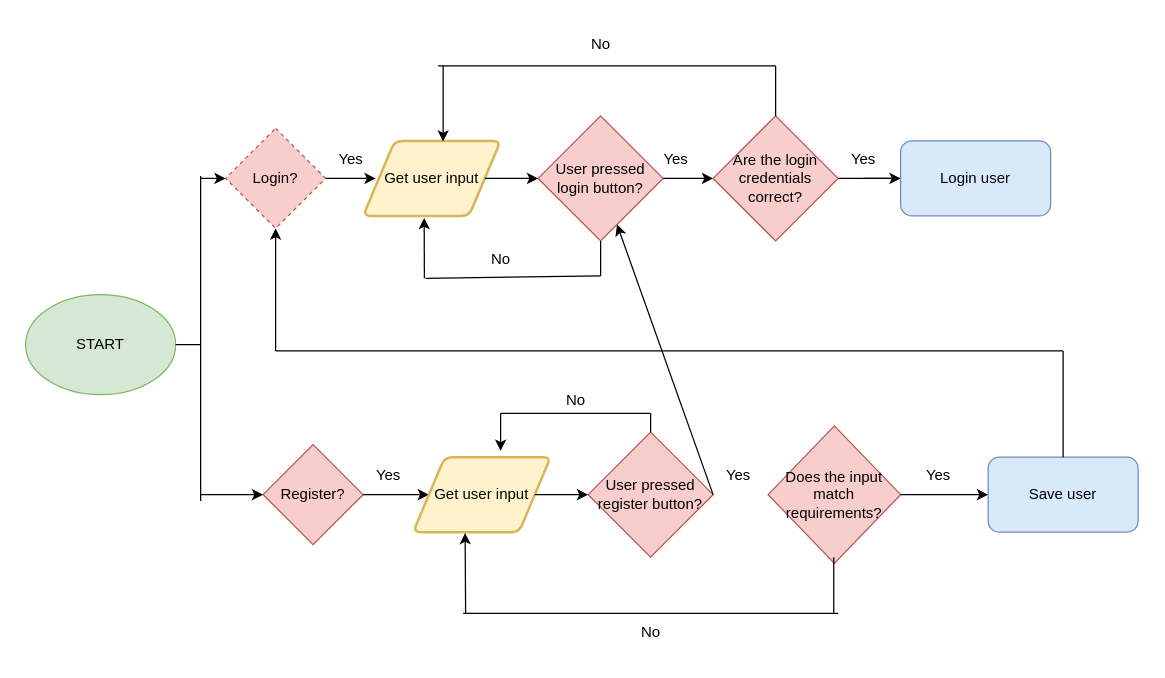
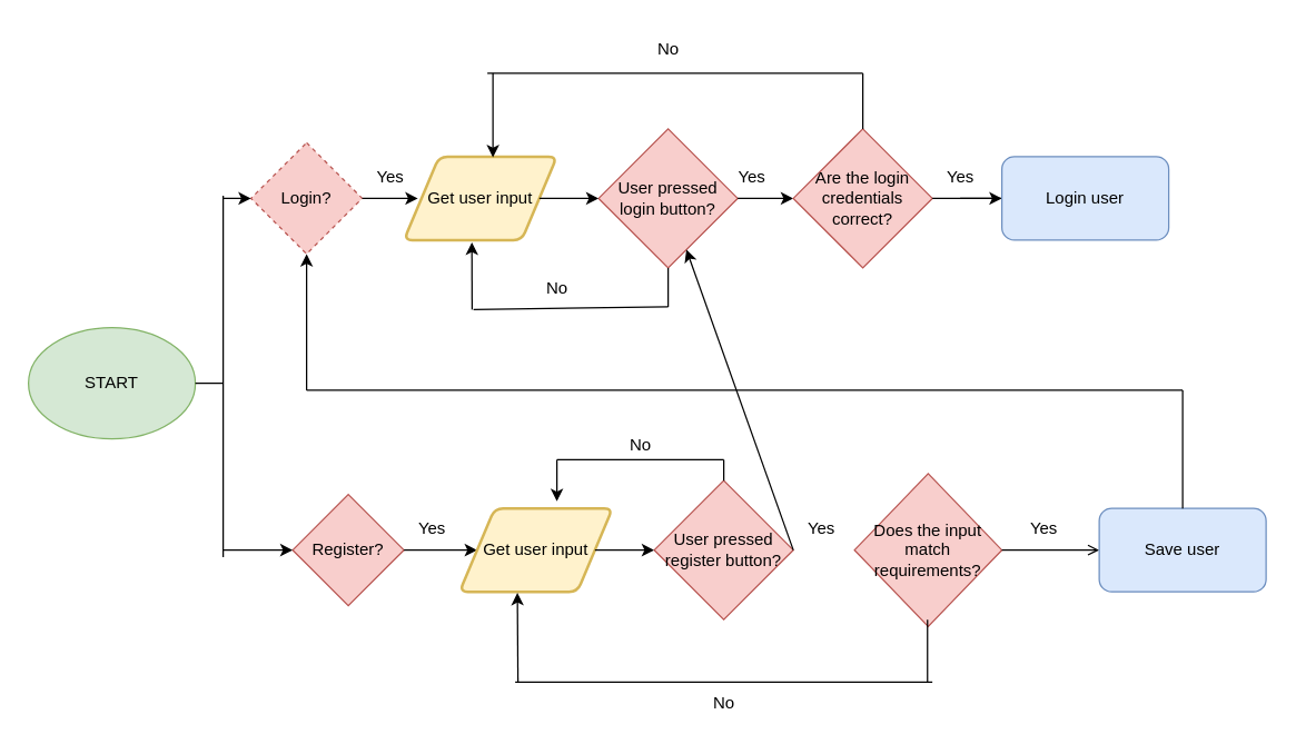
  <mxCell id="0" />
  <mxCell id="1" parent="0" />
  <mxCell id="2" value="START" style="ellipse;whiteSpace=wrap;html=1;fillColor=#d5e8d4;strokeColor=#82b366;" parent="1" vertex="1"><mxGeometry y="235" width="120" height="80" as="geometry" x="20" /></mxCell>
  <mxCell id="3" value="Login?" style="rhombus;whiteSpace=wrap;html=1;fillColor=#f8cecc;strokeColor=#b85450;dashed=1;" parent="1" vertex="1"><mxGeometry x="180" y="102" width="80" height="80" as="geometry" /></mxCell>
  <mxCell id="4" value="" style="endArrow=none;html=1;rounded=0;" parent="1" edge="1"><mxGeometry width="50" height="50" relative="1" as="geometry"><mxPoint x="160" y="280" as="sourcePoint" /><mxPoint x="160" y="140" as="targetPoint" /></mxGeometry></mxCell>
  <mxCell id="5" value="" style="endArrow=none;html=1;rounded=0;" parent="1" edge="1"><mxGeometry width="50" height="50" relative="1" as="geometry"><mxPoint x="160" y="400" as="sourcePoint" /><mxPoint x="160" y="280" as="targetPoint" /></mxGeometry></mxCell>
  <mxCell id="6" value="" style="endArrow=classic;html=1;rounded=0;entryX=0;entryY=0.5;entryDx=0;entryDy=0;" parent="1" target="3" edge="1"><mxGeometry width="50" height="50" relative="1" as="geometry"><mxPoint x="160" y="142" as="sourcePoint" /><mxPoint x="460" y="332" as="targetPoint" /></mxGeometry></mxCell>
  <mxCell id="7" value="" style="endArrow=classic;html=1;rounded=0;exitX=1;exitY=0.5;exitDx=0;exitDy=0;" parent="1" source="3" edge="1"><mxGeometry width="50" height="50" relative="1" as="geometry"><mxPoint x="410" y="382" as="sourcePoint" /><mxPoint x="300" y="142" as="targetPoint" /></mxGeometry></mxCell>
  <mxCell id="8" value="Yes" style="text;html=1;align=center;verticalAlign=middle;resizable=0;points=[];autosize=1;strokeColor=none;fillColor=none;" parent="1" vertex="1"><mxGeometry x="260" y="112" width="40" height="30" as="geometry" /></mxCell>
  <mxCell id="9" value="Get user input" style="shape=parallelogram;html=1;strokeWidth=2;perimeter=parallelogramPerimeter;whiteSpace=wrap;rounded=1;arcSize=12;size=0.23;fillColor=#fff2cc;strokeColor=#d6b656;" parent="1" vertex="1"><mxGeometry x="290" y="112" width="110" height="60" as="geometry" /></mxCell>
  <mxCell id="10" value="User pressed login button?" style="rhombus;whiteSpace=wrap;html=1;fillColor=#f8cecc;strokeColor=#b85450;" parent="1" vertex="1"><mxGeometry x="430" y="92" width="100" height="100" as="geometry" /></mxCell>
  <mxCell id="11" value="" style="endArrow=classic;html=1;rounded=0;exitX=1;exitY=0.5;exitDx=0;exitDy=0;entryX=0;entryY=0.5;entryDx=0;entryDy=0;" parent="1" source="9" target="10" edge="1"><mxGeometry width="50" height="50" relative="1" as="geometry"><mxPoint x="410" y="282" as="sourcePoint" /><mxPoint x="460" y="232" as="targetPoint" /></mxGeometry></mxCell>
  <mxCell id="12" value="" style="endArrow=none;html=1;rounded=0;entryX=0.5;entryY=1;entryDx=0;entryDy=0;" parent="1" target="10" edge="1"><mxGeometry width="50" height="50" relative="1" as="geometry"><mxPoint x="480" y="220" as="sourcePoint" /><mxPoint x="460" y="232" as="targetPoint" /></mxGeometry></mxCell>
  <mxCell id="13" value="" style="endArrow=classic;html=1;rounded=0;entryX=0.444;entryY=1.027;entryDx=0;entryDy=0;entryPerimeter=0;" parent="1" target="9" edge="1"><mxGeometry width="50" height="50" relative="1" as="geometry"><mxPoint x="339" y="222" as="sourcePoint" /><mxPoint x="460" y="232" as="targetPoint" /></mxGeometry></mxCell>
  <mxCell id="14" value="" style="endArrow=none;html=1;rounded=0;" parent="1" edge="1"><mxGeometry width="50" height="50" relative="1" as="geometry"><mxPoint x="340" y="222" as="sourcePoint" /><mxPoint x="480" y="220" as="targetPoint" /></mxGeometry></mxCell>
  <mxCell id="15" value="No" style="text;html=1;align=center;verticalAlign=middle;resizable=0;points=[];autosize=1;strokeColor=none;fillColor=none;" parent="1" vertex="1"><mxGeometry x="380" y="192" width="40" height="30" as="geometry" /></mxCell>
  <mxCell id="16" value="" style="endArrow=classic;html=1;rounded=0;exitX=1;exitY=0.5;exitDx=0;exitDy=0;entryX=0;entryY=0.5;entryDx=0;entryDy=0;" parent="1" source="10" edge="1"><mxGeometry width="50" height="50" relative="1" as="geometry"><mxPoint x="410" y="282" as="sourcePoint" /><mxPoint x="570" y="142" as="targetPoint" /></mxGeometry></mxCell>
  <mxCell id="17" value="Yes" style="text;html=1;align=center;verticalAlign=middle;resizable=0;points=[];autosize=1;strokeColor=none;fillColor=none;" parent="1" vertex="1"><mxGeometry x="520" y="112" width="40" height="30" as="geometry" /></mxCell>
  <mxCell id="18" value="" style="endArrow=classic;html=1;rounded=0;exitX=1;exitY=0.5;exitDx=0;exitDy=0;" parent="1" edge="1"><mxGeometry width="50" height="50" relative="1" as="geometry"><mxPoint x="690" y="142" as="sourcePoint" /><mxPoint x="730" y="142" as="targetPoint" /></mxGeometry></mxCell>
  <mxCell id="19" value="Are the login credentials correct?" style="rhombus;whiteSpace=wrap;html=1;fillColor=#f8cecc;strokeColor=#b85450;" parent="1" vertex="1"><mxGeometry x="570" y="92" width="100" height="100" as="geometry" /></mxCell>
  <mxCell id="20" value="" style="endArrow=none;html=1;rounded=0;entryX=0.5;entryY=0;entryDx=0;entryDy=0;" parent="1" target="19" edge="1"><mxGeometry width="50" height="50" relative="1" as="geometry"><mxPoint x="620" y="52" as="sourcePoint" /><mxPoint x="620" y="232" as="targetPoint" /></mxGeometry></mxCell>
  <mxCell id="21" value="" style="endArrow=classic;html=1;rounded=0;entryX=0.582;entryY=0.01;entryDx=0;entryDy=0;entryPerimeter=0;" parent="1" target="9" edge="1"><mxGeometry width="50" height="50" relative="1" as="geometry"><mxPoint x="354" y="52" as="sourcePoint" /><mxPoint x="620" y="232" as="targetPoint" /></mxGeometry></mxCell>
  <mxCell id="22" value="" style="endArrow=none;html=1;rounded=0;" parent="1" edge="1"><mxGeometry width="50" height="50" relative="1" as="geometry"><mxPoint x="350" y="52" as="sourcePoint" /><mxPoint x="620" y="52" as="targetPoint" /></mxGeometry></mxCell>
  <mxCell id="23" value="No" style="text;html=1;align=center;verticalAlign=middle;resizable=0;points=[];autosize=1;strokeColor=none;fillColor=none;" parent="1" vertex="1"><mxGeometry x="460" y="20" width="40" height="30" as="geometry" /></mxCell>
  <mxCell id="24" value="" style="endArrow=classic;html=1;rounded=0;exitX=1;exitY=0.5;exitDx=0;exitDy=0;" parent="1" source="19" edge="1"><mxGeometry width="50" height="50" relative="1" as="geometry"><mxPoint x="410" y="282" as="sourcePoint" /><mxPoint x="720" y="142" as="targetPoint" /></mxGeometry></mxCell>
  <mxCell id="25" value="Yes" style="text;html=1;align=center;verticalAlign=middle;resizable=0;points=[];autosize=1;strokeColor=none;fillColor=none;" parent="1" vertex="1"><mxGeometry x="670" y="112" width="40" height="30" as="geometry" /></mxCell>
  <mxCell id="26" value="Login user" style="rounded=1;whiteSpace=wrap;html=1;fillColor=#dae8fc;strokeColor=#6c8ebf;" parent="1" vertex="1"><mxGeometry x="720" y="112" width="120" height="60" as="geometry" /></mxCell>
  <mxCell id="27" value="Register?" style="rhombus;whiteSpace=wrap;html=1;fillColor=#f8cecc;strokeColor=#b85450;" parent="1" vertex="1"><mxGeometry x="210" y="355" width="80" height="80" as="geometry" /></mxCell>
  <mxCell id="28" value="" style="endArrow=classic;html=1;rounded=0;exitX=1;exitY=0.5;exitDx=0;exitDy=0;entryX=0;entryY=0.5;entryDx=0;entryDy=0;" parent="1" edge="1" target="30"><mxGeometry width="50" height="50" relative="1" as="geometry"><mxPoint x="290" y="395" as="sourcePoint" /><mxPoint x="320" y="395" as="targetPoint" /></mxGeometry></mxCell>
  <mxCell id="29" value="Yes" style="text;html=1;align=center;verticalAlign=middle;resizable=0;points=[];autosize=1;strokeColor=none;fillColor=none;" parent="1" vertex="1"><mxGeometry x="290" y="365" width="40" height="30" as="geometry" /></mxCell>
  <mxCell id="30" value="Get user input" style="shape=parallelogram;html=1;strokeWidth=2;perimeter=parallelogramPerimeter;whiteSpace=wrap;rounded=1;arcSize=12;size=0.23;fillColor=#fff2cc;strokeColor=#d6b656;" parent="1" vertex="1"><mxGeometry x="330" y="365" width="110" height="60" as="geometry" /></mxCell>
  <mxCell id="31" value="Does the input match requirements?" style="rhombus;whiteSpace=wrap;html=1;fillColor=#f8cecc;strokeColor=#b85450;" parent="1" vertex="1"><mxGeometry x="614" y="340" width="106" height="110" as="geometry" /></mxCell>
  <mxCell id="32" value="" style="endArrow=classic;html=1;rounded=0;exitX=1;exitY=0.5;exitDx=0;exitDy=0;" parent="1" source="30" edge="1"><mxGeometry width="50" height="50" relative="1" as="geometry"><mxPoint x="447.35" y="395" as="sourcePoint" /><mxPoint x="470" y="395" as="targetPoint" /></mxGeometry></mxCell>
  <mxCell id="33" value="" style="endArrow=classic;html=1;rounded=0;entryX=0.378;entryY=1.013;entryDx=0;entryDy=0;entryPerimeter=0;" parent="1" target="30" edge="1"><mxGeometry width="50" height="50" relative="1" as="geometry"><mxPoint x="372" y="490" as="sourcePoint" /><mxPoint x="405" y="425" as="targetPoint" /></mxGeometry></mxCell>
  <mxCell id="34" value="No" style="text;html=1;align=center;verticalAlign=middle;resizable=0;points=[];autosize=1;strokeColor=none;fillColor=none;" parent="1" vertex="1"><mxGeometry x="500" y="490" width="40" height="30" as="geometry" /></mxCell>
  <mxCell id="35" value="" style="endArrow=none;html=1;rounded=0;" parent="1" edge="1"><mxGeometry width="50" height="50" relative="1" as="geometry"><mxPoint x="666.5" y="445" as="sourcePoint" /><mxPoint x="666.5" y="490" as="targetPoint" /></mxGeometry></mxCell>
  <mxCell id="36" value="" style="endArrow=none;html=1;rounded=0;" parent="1" edge="1"><mxGeometry width="50" height="50" relative="1" as="geometry"><mxPoint x="670" y="490" as="sourcePoint" /><mxPoint x="370" y="490" as="targetPoint" /></mxGeometry></mxCell>
  <mxCell id="37" value="Yes" style="text;html=1;align=center;verticalAlign=middle;resizable=0;points=[];autosize=1;strokeColor=none;fillColor=none;" parent="1" vertex="1"><mxGeometry x="730" y="365" width="40" height="30" as="geometry" /></mxCell>
  <mxCell id="38" value="" style="endArrow=none;html=1;rounded=0;exitX=1;exitY=0.5;exitDx=0;exitDy=0;" edge="1" parent="1" source="2"><mxGeometry width="50" height="50" relative="1" as="geometry"><mxPoint x="380" y="250" as="sourcePoint" /><mxPoint x="160" y="275" as="targetPoint" /></mxGeometry></mxCell>
  <mxCell id="39" value="" style="endArrow=classic;html=1;rounded=0;entryX=0;entryY=0.5;entryDx=0;entryDy=0;" edge="1" parent="1" target="27"><mxGeometry width="50" height="50" relative="1" as="geometry"><mxPoint x="160" y="395" as="sourcePoint" /><mxPoint x="400" y="260" as="targetPoint" /></mxGeometry></mxCell>
  <mxCell id="40" value="" style="endArrow=none;html=1;rounded=0;" edge="1" parent="1"><mxGeometry width="50" height="50" relative="1" as="geometry"><mxPoint x="160" y="390" as="sourcePoint" /><mxPoint x="160" y="390" as="targetPoint" /></mxGeometry></mxCell>
- <mxCell id="41" value="" style="endArrow=classic;html=1;rounded=0;exitX=1;exitY=0.5;exitDx=0;exitDy=0;entryX=0;entryY=0.5;entryDx=0;entryDy=0;" edge="1" parent="1" source="31" target="42"><mxGeometry width="50" height="50" relative="1" as="geometry"><mxPoint x="570" y="310" as="sourcePoint" /><mxPoint x="660" y="395" as="targetPoint" /></mxGeometry></mxCell>
+ <mxCell id="41" value="" style="endArrow=open;html=1;rounded=0;exitX=1;exitY=0.5;exitDx=0;exitDy=0;entryX=0;entryY=0.5;entryDx=0;entryDy=0;" edge="1" parent="1" source="31" target="42"><mxGeometry width="50" height="50" relative="1" as="geometry"><mxPoint x="570" y="310" as="sourcePoint" /><mxPoint x="660" y="395" as="targetPoint" /></mxGeometry></mxCell>
  <mxCell id="42" value="Save user" style="rounded=1;whiteSpace=wrap;html=1;fillColor=#dae8fc;strokeColor=#6c8ebf;" vertex="1" parent="1"><mxGeometry x="790" y="365" width="120" height="60" as="geometry" /></mxCell>
  <mxCell id="43" value="" style="endArrow=none;html=1;rounded=0;exitX=0.5;exitY=0;exitDx=0;exitDy=0;" edge="1" parent="1" source="42"><mxGeometry width="50" height="50" relative="1" as="geometry"><mxPoint x="570" y="310" as="sourcePoint" /><mxPoint x="850" y="280" as="targetPoint" /></mxGeometry></mxCell>
  <mxCell id="44" value="" style="endArrow=none;html=1;rounded=0;" edge="1" parent="1"><mxGeometry width="50" height="50" relative="1" as="geometry"><mxPoint x="220" y="280" as="sourcePoint" /><mxPoint x="850" y="280" as="targetPoint" /></mxGeometry></mxCell>
  <mxCell id="45" value="" style="endArrow=classic;html=1;rounded=0;entryX=0.5;entryY=1;entryDx=0;entryDy=0;" edge="1" parent="1" target="3"><mxGeometry width="50" height="50" relative="1" as="geometry"><mxPoint x="220" y="280" as="sourcePoint" /><mxPoint x="620" y="260" as="targetPoint" /></mxGeometry></mxCell>
  <mxCell id="46" value="User pressed register button?" style="rhombus;whiteSpace=wrap;html=1;fillColor=#f8cecc;strokeColor=#b85450;" vertex="1" parent="1"><mxGeometry x="470" y="345" width="100" height="100" as="geometry" /></mxCell>
  <mxCell id="47" value="" style="endArrow=classic;html=1;rounded=0;exitX=1;exitY=0.5;exitDx=0;exitDy=0;" edge="1" parent="1" source="46" target="10"><mxGeometry width="50" height="50" relative="1" as="geometry"><mxPoint x="430" y="310" as="sourcePoint" /><mxPoint x="480" y="260" as="targetPoint" /></mxGeometry></mxCell>
  <mxCell id="48" value="Yes" style="text;html=1;align=center;verticalAlign=middle;resizable=0;points=[];autosize=1;strokeColor=none;fillColor=none;" vertex="1" parent="1"><mxGeometry x="570" y="365" width="40" height="30" as="geometry" /></mxCell>
  <mxCell id="49" value="No&lt;br&gt;" style="text;html=1;align=center;verticalAlign=middle;resizable=0;points=[];autosize=1;strokeColor=none;fillColor=none;" vertex="1" parent="1"><mxGeometry x="440" y="305" width="40" height="30" as="geometry" /></mxCell>
  <mxCell id="50" value="" style="endArrow=none;html=1;rounded=0;exitX=0.5;exitY=0;exitDx=0;exitDy=0;" edge="1" parent="1" source="46"><mxGeometry width="50" height="50" relative="1" as="geometry"><mxPoint x="430" y="310" as="sourcePoint" /><mxPoint x="520" y="330" as="targetPoint" /></mxGeometry></mxCell>
  <mxCell id="51" value="" style="endArrow=none;html=1;rounded=0;" edge="1" parent="1"><mxGeometry width="50" height="50" relative="1" as="geometry"><mxPoint x="520" y="330" as="sourcePoint" /><mxPoint x="400" y="330" as="targetPoint" /></mxGeometry></mxCell>
  <mxCell id="52" value="" style="endArrow=classic;html=1;rounded=0;" edge="1" parent="1"><mxGeometry width="50" height="50" relative="1" as="geometry"><mxPoint x="400" y="330" as="sourcePoint" /><mxPoint x="400" y="360" as="targetPoint" /></mxGeometry></mxCell>
